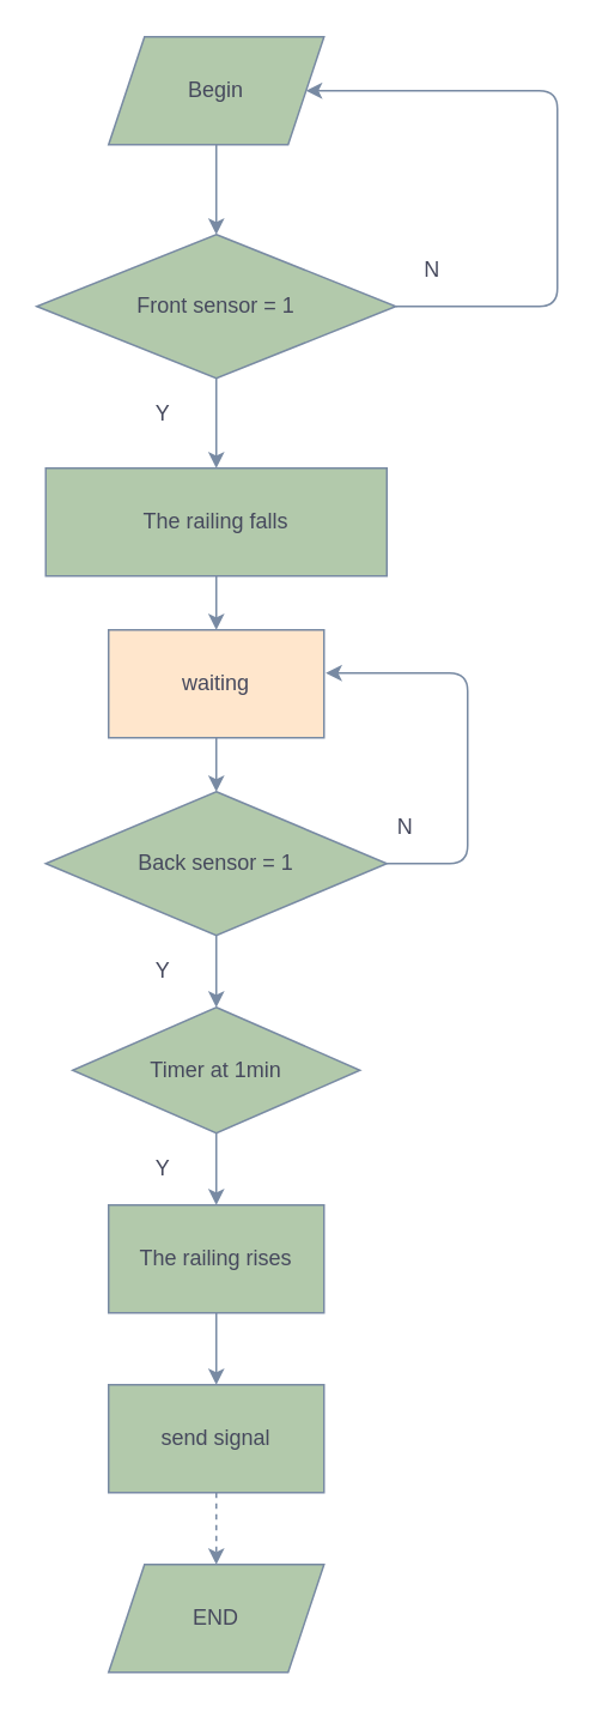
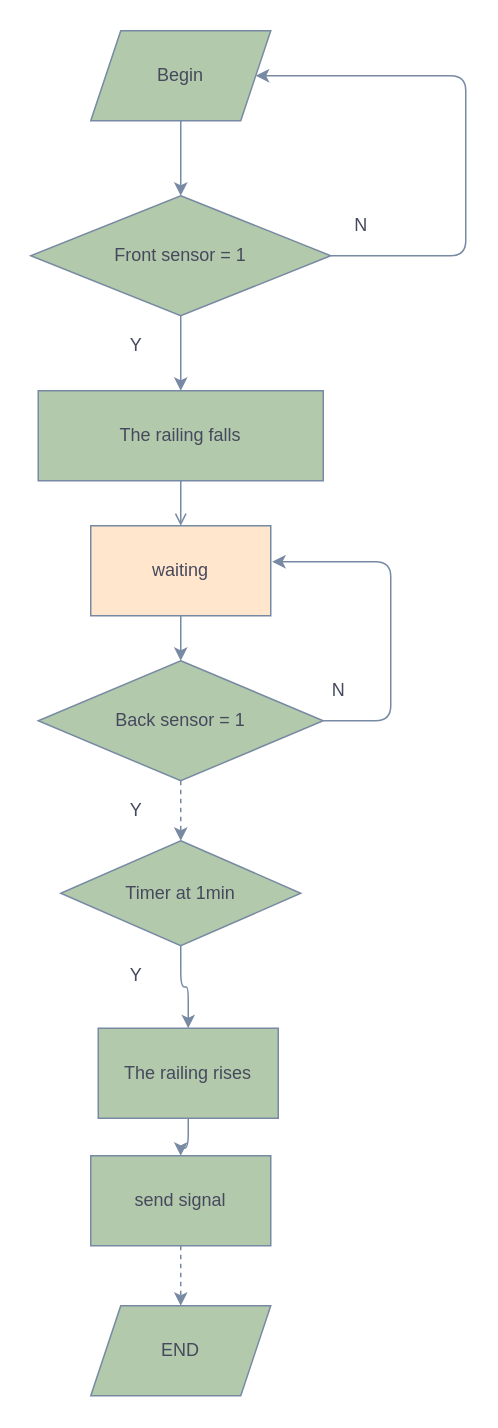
  <mxCell id="0" />
  <mxCell id="1" parent="0" />
  <mxCell id="2" style="edgeStyle=orthogonalEdgeStyle;curved=0;rounded=1;sketch=0;orthogonalLoop=1;jettySize=auto;html=1;strokeColor=#788AA3;fillColor=#B2C9AB;fontColor=#46495D;" edge="1" parent="1" source="3" target="6"><mxGeometry relative="1" as="geometry" /></mxCell>
  <mxCell id="3" value="Begin" style="shape=parallelogram;perimeter=parallelogramPerimeter;whiteSpace=wrap;html=1;fixedSize=1;rounded=0;sketch=0;strokeColor=#788AA3;fillColor=#B2C9AB;fontColor=#46495D;" vertex="1" parent="1"><mxGeometry x="60" y="20" width="120" height="60" as="geometry" /></mxCell>
  <mxCell id="4" style="edgeStyle=orthogonalEdgeStyle;curved=0;rounded=1;sketch=0;orthogonalLoop=1;jettySize=auto;html=1;entryX=0.5;entryY=0;entryDx=0;entryDy=0;strokeColor=#788AA3;fillColor=#B2C9AB;fontColor=#46495D;" edge="1" parent="1" source="6" target="8"><mxGeometry relative="1" as="geometry" /></mxCell>
  <mxCell id="5" style="edgeStyle=orthogonalEdgeStyle;curved=0;rounded=1;sketch=0;orthogonalLoop=1;jettySize=auto;html=1;entryX=1;entryY=0.5;entryDx=0;entryDy=0;strokeColor=#788AA3;fillColor=#B2C9AB;fontColor=#46495D;" edge="1" parent="1" source="6" target="3"><mxGeometry relative="1" as="geometry"><Array as="points"><mxPoint x="310" y="170" /><mxPoint x="310" y="50" /></Array></mxGeometry></mxCell>
  <mxCell id="6" value="Front sensor = 1" style="rhombus;whiteSpace=wrap;html=1;rounded=0;sketch=0;strokeColor=#788AA3;fillColor=#B2C9AB;fontColor=#46495D;" vertex="1" parent="1"><mxGeometry x="20" y="130" width="200" height="80" as="geometry" /></mxCell>
- <mxCell id="7" style="edgeStyle=orthogonalEdgeStyle;curved=0;rounded=1;sketch=0;orthogonalLoop=1;jettySize=auto;html=1;entryX=0.5;entryY=0;entryDx=0;entryDy=0;strokeColor=#788AA3;fillColor=#B2C9AB;fontColor=#46495D;" edge="1" parent="1" source="8" target="16"><mxGeometry relative="1" as="geometry" /></mxCell>
+ <mxCell id="7" style="edgeStyle=orthogonalEdgeStyle;curved=0;rounded=1;sketch=0;orthogonalLoop=1;jettySize=auto;html=1;entryX=0.5;entryY=0;entryDx=0;entryDy=0;strokeColor=#788AA3;fillColor=#B2C9AB;fontColor=#46495D;endArrow=open;" edge="1" parent="1" source="8" target="16"><mxGeometry relative="1" as="geometry" /></mxCell>
  <mxCell id="8" value="The railing falls" style="rounded=0;whiteSpace=wrap;html=1;sketch=0;strokeColor=#788AA3;fillColor=#B2C9AB;fontColor=#46495D;" vertex="1" parent="1"><mxGeometry x="25" y="260" width="190" height="60" as="geometry" /></mxCell>
  <mxCell id="9" value="Y" style="text;html=1;align=center;verticalAlign=middle;resizable=0;points=[];autosize=1;fontColor=#46495D;" vertex="1" parent="1"><mxGeometry x="80" y="220" width="20" height="20" as="geometry" /></mxCell>
  <mxCell id="10" value="N" style="text;html=1;align=center;verticalAlign=middle;resizable=0;points=[];autosize=1;fontColor=#46495D;" vertex="1" parent="1"><mxGeometry x="230" y="140" width="20" height="20" as="geometry" /></mxCell>
  <mxCell id="11" style="edgeStyle=orthogonalEdgeStyle;curved=0;rounded=1;sketch=0;orthogonalLoop=1;jettySize=auto;html=1;entryX=1.008;entryY=0.4;entryDx=0;entryDy=0;entryPerimeter=0;strokeColor=#788AA3;fillColor=#B2C9AB;fontColor=#46495D;" edge="1" parent="1" source="13" target="16"><mxGeometry relative="1" as="geometry"><Array as="points"><mxPoint x="260" y="480" /><mxPoint x="260" y="374" /></Array></mxGeometry></mxCell>
- <mxCell id="12" style="edgeStyle=orthogonalEdgeStyle;curved=0;rounded=1;sketch=0;orthogonalLoop=1;jettySize=auto;html=1;entryX=0.5;entryY=0;entryDx=0;entryDy=0;strokeColor=#788AA3;fillColor=#B2C9AB;fontColor=#46495D;" edge="1" parent="1" source="13" target="19"><mxGeometry relative="1" as="geometry" /></mxCell>
+ <mxCell id="12" style="edgeStyle=orthogonalEdgeStyle;curved=0;rounded=1;sketch=0;orthogonalLoop=1;jettySize=auto;html=1;entryX=0.5;entryY=0;entryDx=0;entryDy=0;strokeColor=#788AA3;fillColor=#B2C9AB;fontColor=#46495D;dashed=1;" edge="1" parent="1" source="13" target="19"><mxGeometry relative="1" as="geometry" /></mxCell>
  <mxCell id="13" value="Back sensor = 1 " style="rhombus;whiteSpace=wrap;html=1;rounded=0;sketch=0;strokeColor=#788AA3;fillColor=#B2C9AB;fontColor=#46495D;" vertex="1" parent="1"><mxGeometry x="25" y="440" width="190" height="80" as="geometry" /></mxCell>
  <mxCell id="14" value="Y" style="text;html=1;align=center;verticalAlign=middle;resizable=0;points=[];autosize=1;fontColor=#46495D;" vertex="1" parent="1"><mxGeometry x="80" y="530" width="20" height="20" as="geometry" /></mxCell>
  <mxCell id="15" style="edgeStyle=orthogonalEdgeStyle;curved=0;rounded=1;sketch=0;orthogonalLoop=1;jettySize=auto;html=1;entryX=0.5;entryY=0;entryDx=0;entryDy=0;strokeColor=#788AA3;fillColor=#B2C9AB;fontColor=#46495D;" edge="1" parent="1" source="16" target="13"><mxGeometry relative="1" as="geometry" /></mxCell>
  <mxCell id="16" value="waiting" style="rounded=0;whiteSpace=wrap;html=1;sketch=0;strokeColor=#788AA3;fillColor=#ffe6cc;fontColor=#46495D;" vertex="1" parent="1"><mxGeometry x="60" y="350" width="120" height="60" as="geometry" /></mxCell>
  <mxCell id="17" value="N" style="text;html=1;align=center;verticalAlign=middle;resizable=0;points=[];autosize=1;fontColor=#46495D;" vertex="1" parent="1"><mxGeometry x="215" y="450" width="20" height="20" as="geometry" /></mxCell>
  <mxCell id="18" style="edgeStyle=orthogonalEdgeStyle;curved=0;rounded=1;sketch=0;orthogonalLoop=1;jettySize=auto;html=1;entryX=0.5;entryY=0;entryDx=0;entryDy=0;strokeColor=#788AA3;fillColor=#B2C9AB;fontColor=#46495D;" edge="1" parent="1" source="19" target="21"><mxGeometry relative="1" as="geometry" /></mxCell>
  <mxCell id="19" value="Timer at 1min" style="rhombus;whiteSpace=wrap;html=1;rounded=0;sketch=0;strokeColor=#788AA3;fillColor=#B2C9AB;fontColor=#46495D;" vertex="1" parent="1"><mxGeometry x="40" y="560" width="160" height="70" as="geometry" /></mxCell>
  <mxCell id="20" style="edgeStyle=orthogonalEdgeStyle;curved=0;rounded=1;sketch=0;orthogonalLoop=1;jettySize=auto;html=1;entryX=0.5;entryY=0;entryDx=0;entryDy=0;strokeColor=#788AA3;fillColor=#B2C9AB;fontColor=#46495D;" edge="1" parent="1" source="21" target="24"><mxGeometry relative="1" as="geometry" /></mxCell>
- <mxCell id="21" value="The railing rises" style="rounded=0;whiteSpace=wrap;html=1;sketch=0;strokeColor=#788AA3;fillColor=#B2C9AB;fontColor=#46495D;" vertex="1" parent="1"><mxGeometry x="60" y="670" width="120" height="60" as="geometry" /></mxCell>
+ <mxCell id="21" value="The railing rises" style="rounded=0;whiteSpace=wrap;html=1;sketch=0;strokeColor=#788AA3;fillColor=#B2C9AB;fontColor=#46495D;" vertex="1" parent="1"><mxGeometry x="65" y="685" width="120" height="60" as="geometry" /></mxCell>
  <mxCell id="22" value="Y" style="text;html=1;align=center;verticalAlign=middle;resizable=0;points=[];autosize=1;fontColor=#46495D;" vertex="1" parent="1"><mxGeometry x="80" y="640" width="20" height="20" as="geometry" /></mxCell>
  <mxCell id="23" style="edgeStyle=orthogonalEdgeStyle;curved=0;rounded=1;sketch=0;orthogonalLoop=1;jettySize=auto;html=1;entryX=0.5;entryY=0;entryDx=0;entryDy=0;strokeColor=#788AA3;fillColor=#B2C9AB;fontColor=#46495D;dashed=1;" edge="1" parent="1" source="24" target="25"><mxGeometry relative="1" as="geometry" /></mxCell>
  <mxCell id="24" value="send signal " style="rounded=0;whiteSpace=wrap;html=1;sketch=0;strokeColor=#788AA3;fillColor=#B2C9AB;fontColor=#46495D;" vertex="1" parent="1"><mxGeometry x="60" y="770" width="120" height="60" as="geometry" /></mxCell>
  <mxCell id="25" value="END" style="shape=parallelogram;perimeter=parallelogramPerimeter;whiteSpace=wrap;html=1;fixedSize=1;rounded=0;sketch=0;strokeColor=#788AA3;fillColor=#B2C9AB;fontColor=#46495D;" vertex="1" parent="1"><mxGeometry x="60" y="870" width="120" height="60" as="geometry" /></mxCell>
